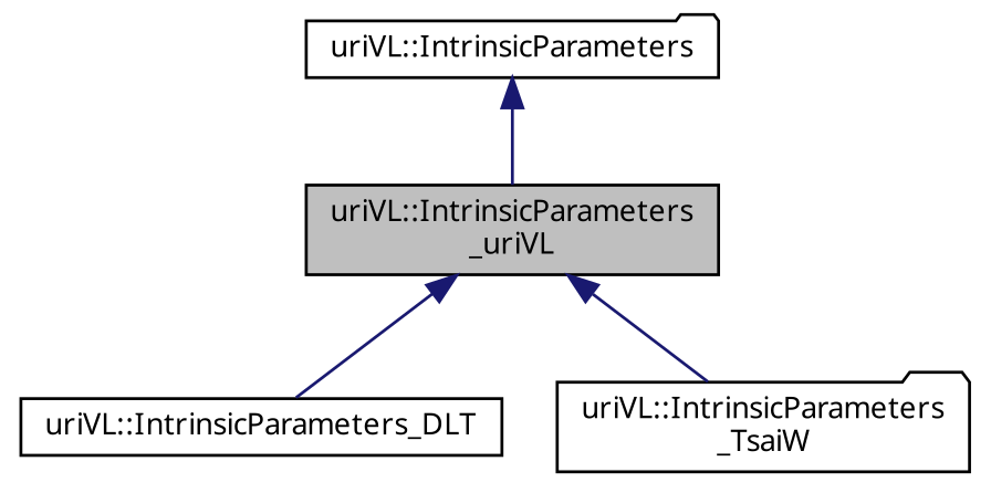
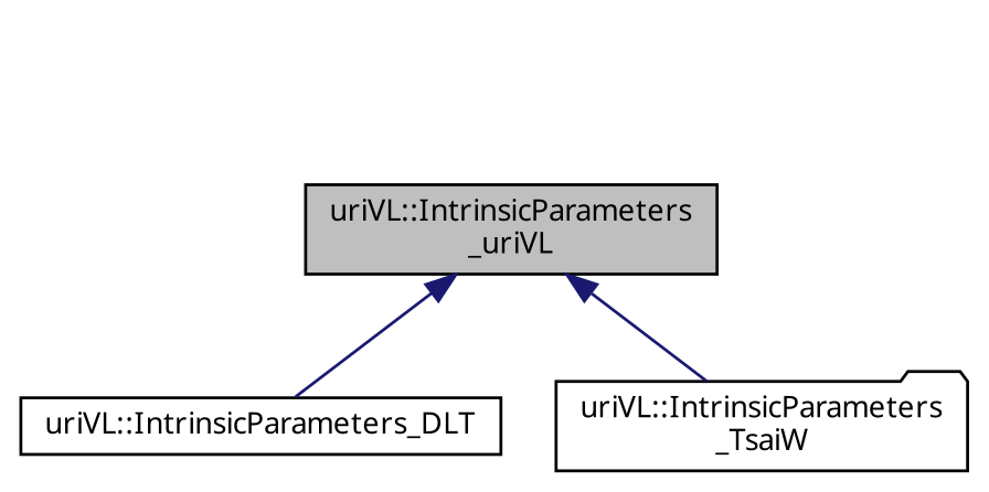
  digraph {
    fontname="Noto Sans"
    node [color=black fillcolor=white fontname="Noto Sans" fontsize=10 shape=box style=filled]
    edge [color=midnightblue dir=back fontname="Noto Sans" fontsize=10 labelfontname=Helvetica labelfontsize=10 style=solid]
    n1 [fillcolor=grey75 fontcolor=black height=0.2 label="uriVL::IntrinsicParameters\l_uriVL" width=0.4]
    n2 [height=0.2 label="uriVL::IntrinsicParameters_DLT" width=0.4]
    n3 [height=0.2 label="uriVL::IntrinsicParameters\l_TsaiW" shape=folder width=0.4]
-   n4 [height=0.2 label="uriVL::IntrinsicParameters" shape=folder width=0.4]
    n1 -> n2
    n1 -> n3
-   n4 -> n1
  }
